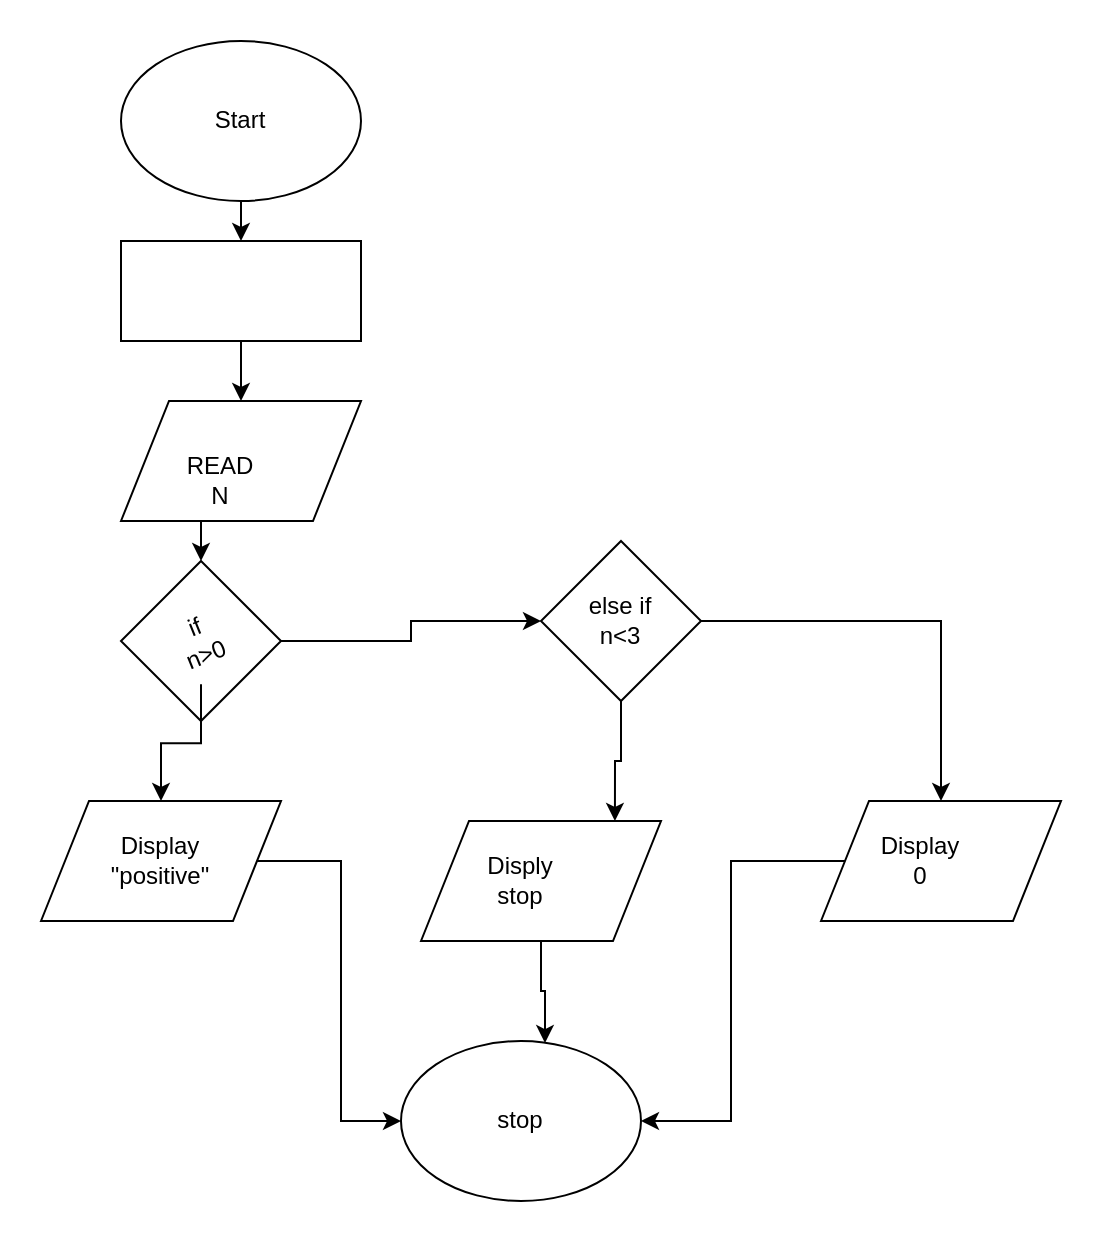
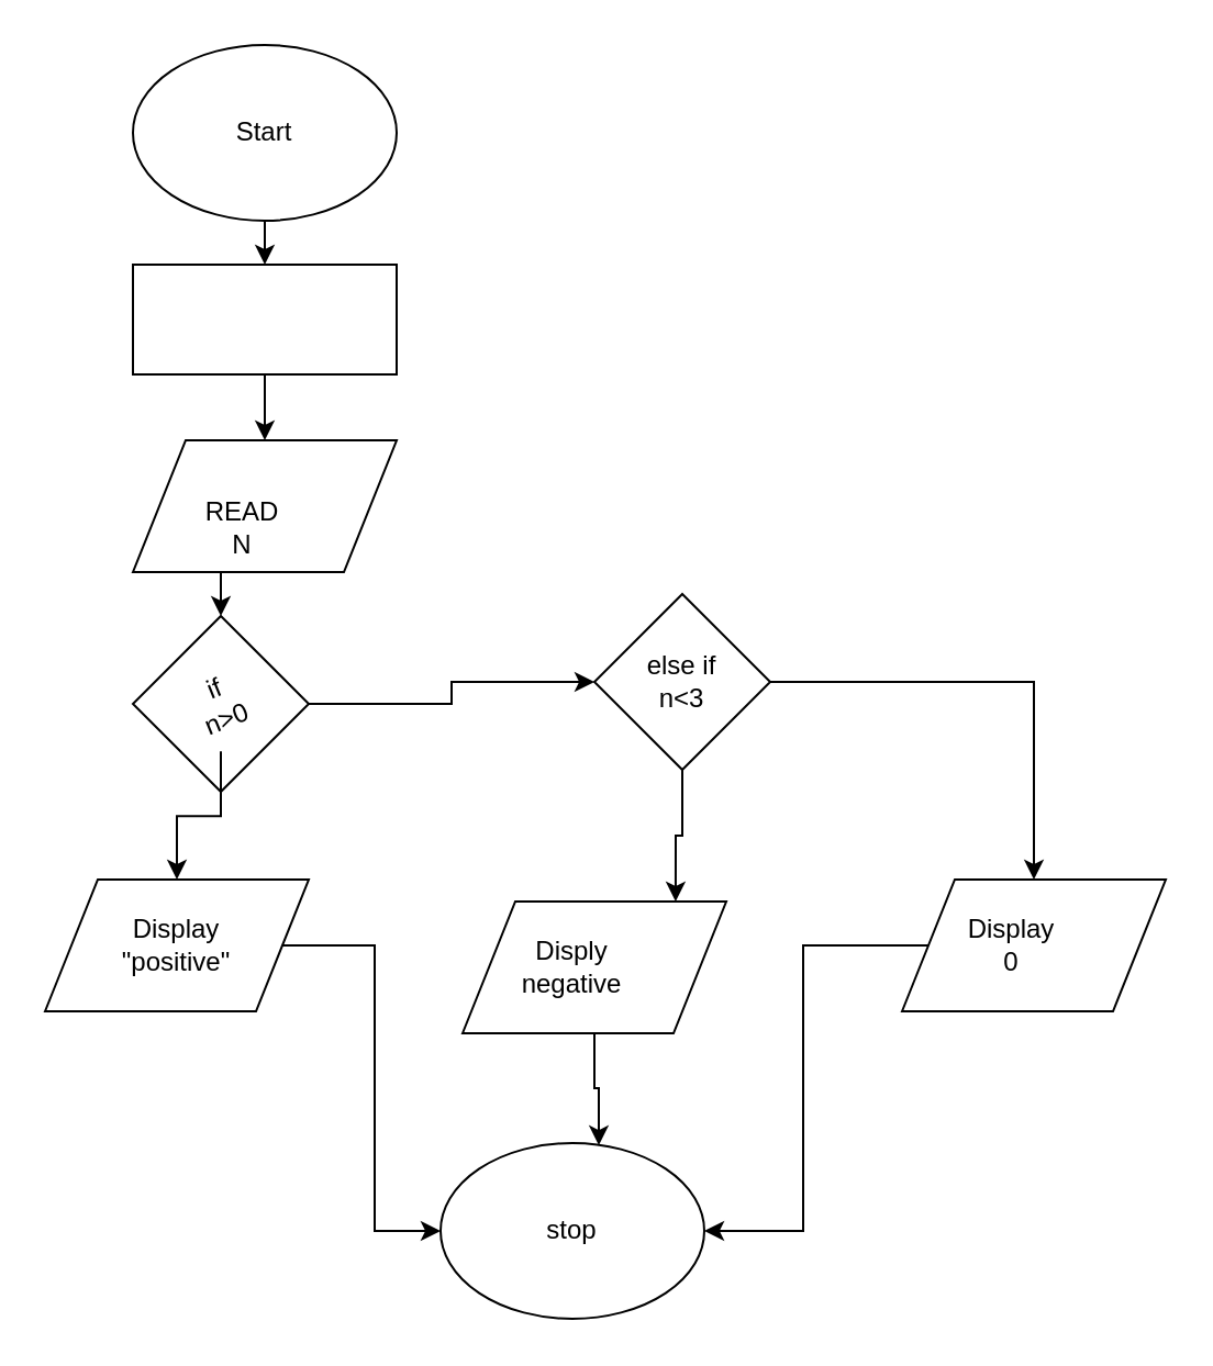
  <mxCell id="0" />
  <mxCell id="1" parent="0" />
  <mxCell id="2" style="edgeStyle=orthogonalEdgeStyle;rounded=0;orthogonalLoop=1;jettySize=auto;html=1;exitX=0.5;exitY=1;exitDx=0;exitDy=0;entryX=0.5;entryY=0;entryDx=0;entryDy=0;" edge="1" parent="1" source="3" target="5"><mxGeometry relative="1" as="geometry" /></mxCell>
  <mxCell id="3" value="" style="ellipse;whiteSpace=wrap;html=1;" vertex="1" parent="1"><mxGeometry x="60" y="20" width="120" height="80" as="geometry" /></mxCell>
  <mxCell id="4" style="edgeStyle=orthogonalEdgeStyle;rounded=0;orthogonalLoop=1;jettySize=auto;html=1;" edge="1" parent="1" source="5" target="7"><mxGeometry relative="1" as="geometry" /></mxCell>
  <mxCell id="5" value="" style="rounded=0;whiteSpace=wrap;html=1;" vertex="1" parent="1"><mxGeometry x="60" y="120" width="120" height="50" as="geometry" /></mxCell>
  <mxCell id="6" style="edgeStyle=orthogonalEdgeStyle;rounded=0;orthogonalLoop=1;jettySize=auto;html=1;exitX=0.5;exitY=1;exitDx=0;exitDy=0;entryX=0.5;entryY=0;entryDx=0;entryDy=0;" edge="1" parent="1" source="7" target="9"><mxGeometry relative="1" as="geometry" /></mxCell>
  <mxCell id="7" value="" style="shape=parallelogram;perimeter=parallelogramPerimeter;whiteSpace=wrap;html=1;" vertex="1" parent="1"><mxGeometry x="60" y="200" width="120" height="60" as="geometry" /></mxCell>
  <mxCell id="8" style="edgeStyle=orthogonalEdgeStyle;rounded=0;orthogonalLoop=1;jettySize=auto;html=1;entryX=0;entryY=0.5;entryDx=0;entryDy=0;" edge="1" parent="1" source="9" target="12"><mxGeometry relative="1" as="geometry" /></mxCell>
  <mxCell id="9" value="" style="rhombus;whiteSpace=wrap;html=1;" vertex="1" parent="1"><mxGeometry x="60" y="280" width="80" height="80" as="geometry" /></mxCell>
  <mxCell id="10" style="edgeStyle=orthogonalEdgeStyle;rounded=0;orthogonalLoop=1;jettySize=auto;html=1;exitX=0.5;exitY=1;exitDx=0;exitDy=0;entryX=0.808;entryY=0;entryDx=0;entryDy=0;entryPerimeter=0;" edge="1" parent="1" source="12" target="14"><mxGeometry relative="1" as="geometry" /></mxCell>
  <mxCell id="11" style="edgeStyle=orthogonalEdgeStyle;rounded=0;orthogonalLoop=1;jettySize=auto;html=1;" edge="1" parent="1" source="12" target="18"><mxGeometry relative="1" as="geometry" /></mxCell>
  <mxCell id="12" value="" style="rhombus;whiteSpace=wrap;html=1;" vertex="1" parent="1"><mxGeometry x="270" y="270" width="80" height="80" as="geometry" /></mxCell>
  <mxCell id="13" style="edgeStyle=orthogonalEdgeStyle;rounded=0;orthogonalLoop=1;jettySize=auto;html=1;entryX=0.6;entryY=0.013;entryDx=0;entryDy=0;entryPerimeter=0;" edge="1" parent="1" source="14" target="27"><mxGeometry relative="1" as="geometry" /></mxCell>
  <mxCell id="14" value="" style="shape=parallelogram;perimeter=parallelogramPerimeter;whiteSpace=wrap;html=1;" vertex="1" parent="1"><mxGeometry x="210" y="410" width="120" height="60" as="geometry" /></mxCell>
  <mxCell id="15" style="edgeStyle=orthogonalEdgeStyle;rounded=0;orthogonalLoop=1;jettySize=auto;html=1;entryX=0;entryY=0.5;entryDx=0;entryDy=0;" edge="1" parent="1" source="16" target="27"><mxGeometry relative="1" as="geometry" /></mxCell>
  <mxCell id="16" value="" style="shape=parallelogram;perimeter=parallelogramPerimeter;whiteSpace=wrap;html=1;" vertex="1" parent="1"><mxGeometry x="20" y="400" width="120" height="60" as="geometry" /></mxCell>
  <mxCell id="17" style="edgeStyle=orthogonalEdgeStyle;rounded=0;orthogonalLoop=1;jettySize=auto;html=1;entryX=1;entryY=0.5;entryDx=0;entryDy=0;" edge="1" parent="1" source="18" target="27"><mxGeometry relative="1" as="geometry" /></mxCell>
  <mxCell id="18" value="" style="shape=parallelogram;perimeter=parallelogramPerimeter;whiteSpace=wrap;html=1;" vertex="1" parent="1"><mxGeometry x="410" y="400" width="120" height="60" as="geometry" /></mxCell>
  <mxCell id="19" value="Display &quot;positive&quot;" style="text;html=1;strokeColor=none;fillColor=none;align=center;verticalAlign=middle;whiteSpace=wrap;rounded=0;" vertex="1" parent="1"><mxGeometry x="60" y="420" width="40" height="20" as="geometry" /></mxCell>
- <mxCell id="20" value="Disply stop" style="text;html=1;strokeColor=none;fillColor=none;align=center;verticalAlign=middle;whiteSpace=wrap;rounded=0;" vertex="1" parent="1"><mxGeometry x="240" y="430" width="40" height="20" as="geometry" /></mxCell>
+ <mxCell id="20" value="Disply negative" style="text;html=1;strokeColor=none;fillColor=none;align=center;verticalAlign=middle;whiteSpace=wrap;rounded=0;" vertex="1" parent="1"><mxGeometry x="240" y="430" width="40" height="20" as="geometry" /></mxCell>
  <mxCell id="21" value="Display 0" style="text;html=1;strokeColor=none;fillColor=none;align=center;verticalAlign=middle;whiteSpace=wrap;rounded=0;" vertex="1" parent="1"><mxGeometry x="440" y="420" width="40" height="20" as="geometry" /></mxCell>
  <mxCell id="22" value="else if n&amp;lt;3" style="text;html=1;strokeColor=none;fillColor=none;align=center;verticalAlign=middle;whiteSpace=wrap;rounded=0;" vertex="1" parent="1"><mxGeometry x="290" y="300" width="40" height="20" as="geometry" /></mxCell>
  <mxCell id="23" style="edgeStyle=orthogonalEdgeStyle;rounded=0;orthogonalLoop=1;jettySize=auto;html=1;" edge="1" parent="1" source="24" target="16"><mxGeometry relative="1" as="geometry" /></mxCell>
  <mxCell id="24" value="if n&amp;gt;0" style="text;html=1;strokeColor=none;fillColor=none;align=center;verticalAlign=middle;whiteSpace=wrap;rounded=0;direction=south;rotation=-22;" vertex="1" parent="1"><mxGeometry x="90" y="300" width="20" height="40" as="geometry" /></mxCell>
  <mxCell id="25" value="READ N" style="text;html=1;strokeColor=none;fillColor=none;align=center;verticalAlign=middle;whiteSpace=wrap;rounded=0;" vertex="1" parent="1"><mxGeometry x="90" y="230" width="40" height="20" as="geometry" /></mxCell>
  <mxCell id="26" value="Start" style="text;html=1;strokeColor=none;fillColor=none;align=center;verticalAlign=middle;whiteSpace=wrap;rounded=0;" vertex="1" parent="1"><mxGeometry x="100" y="50" width="40" height="20" as="geometry" /></mxCell>
  <mxCell id="27" value="" style="ellipse;whiteSpace=wrap;html=1;" vertex="1" parent="1"><mxGeometry x="200" y="520" width="120" height="80" as="geometry" /></mxCell>
  <mxCell id="28" value="stop" style="text;html=1;strokeColor=none;fillColor=none;align=center;verticalAlign=middle;whiteSpace=wrap;rounded=0;" vertex="1" parent="1"><mxGeometry x="240" y="550" width="40" height="20" as="geometry" /></mxCell>
